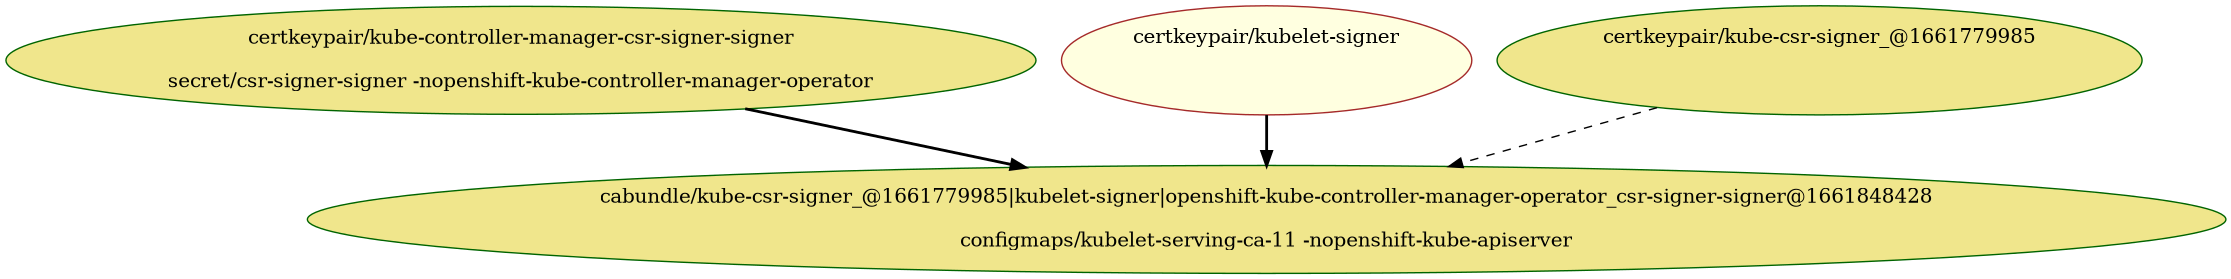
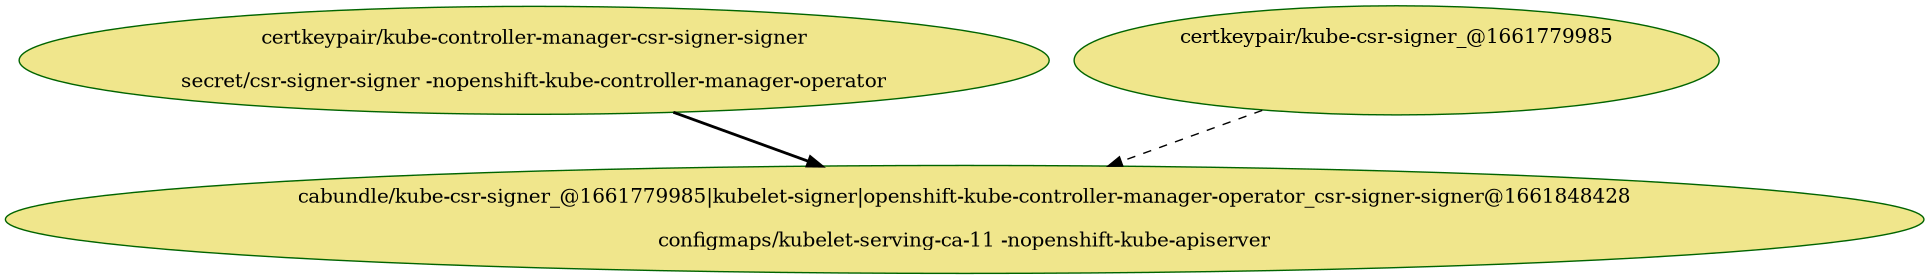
  digraph {
    node [fillcolor=khaki style=filled color=darkgreen]
    edge [style=bold]
    n1 [label="certkeypair/kube-controller-manager-csr-signer-signer\n\nsecret/csr-signer-signer -nopenshift-kube-controller-manager-operator\n"]
    n2 [label="cabundle/kube-csr-signer_@1661779985|kubelet-signer|openshift-kube-controller-manager-operator_csr-signer-signer@1661848428\n\nconfigmaps/kubelet-serving-ca-11 -nopenshift-kube-apiserver\n"]
-   n3 [fillcolor=lightyellow label="certkeypair/kubelet-signer\n\n\n" color=brown]
    n4 [label="certkeypair/kube-csr-signer_@1661779985\n\n\n"]
    n1 -> n2
-   n3 -> n2
    n4 -> n2 [style=dashed]
  }
